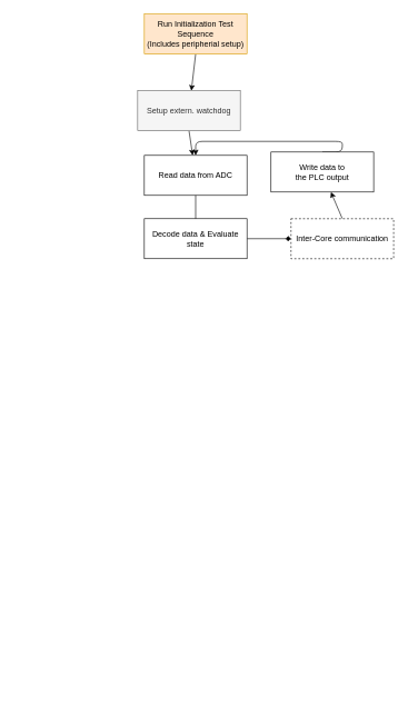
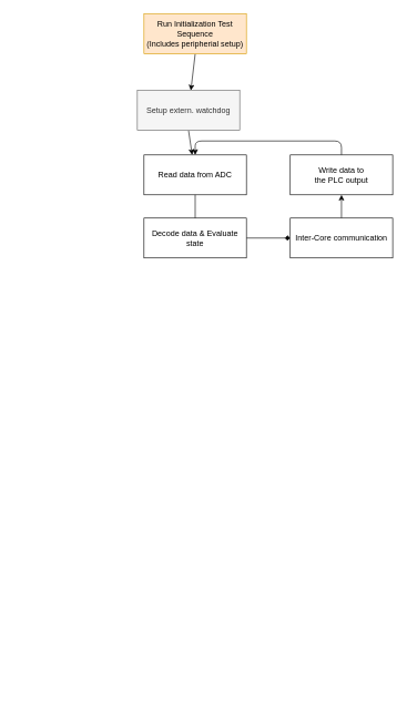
  <mxCell id="0" />
  <mxCell id="1" parent="0" />
  <mxCell id="2" style="edgeStyle=orthogonalEdgeStyle;html=1;exitX=0.5;exitY=1;exitDx=0;exitDy=0;entryX=0.5;entryY=0;entryDx=0;entryDy=0;" parent="1" edge="1"><mxGeometry relative="1" as="geometry"><Array as="points"><mxPoint x="20" y="1069" /><mxPoint x="137" y="1069" /><mxPoint x="137" y="625" /><mxPoint x="20" y="625" /></Array><mxPoint x="20.5" y="658" as="targetPoint" /></mxGeometry></mxCell>
  <mxCell id="3" value="Read data from ADC" style="rounded=0;whiteSpace=wrap;html=1;" parent="1" vertex="1"><mxGeometry x="216" y="232" width="154" height="60" as="geometry" /></mxCell>
  <mxCell id="4" style="edgeStyle=none;html=1;exitX=1;exitY=0.5;exitDx=0;exitDy=0;endArrow=diamond;" parent="1" source="5" target="7" edge="1"><mxGeometry relative="1" as="geometry" /></mxCell>
  <mxCell id="5" value="Decode data &amp;amp; Evaluate state" style="rounded=0;whiteSpace=wrap;html=1;" parent="1" vertex="1"><mxGeometry x="216" y="327" width="154" height="60" as="geometry" /></mxCell>
  <mxCell id="6" style="edgeStyle=none;html=1;exitX=0.5;exitY=0;exitDx=0;exitDy=0;" parent="1" source="7" target="9" edge="1"><mxGeometry relative="1" as="geometry" /></mxCell>
- <mxCell id="7" value="Inter-Core communication" style="rounded=0;whiteSpace=wrap;html=1;dashed=1;" parent="1" vertex="1"><mxGeometry x="436" y="327" width="154" height="60" as="geometry" /></mxCell>
+ <mxCell id="7" value="Inter-Core communication" style="rounded=0;whiteSpace=wrap;html=1;" parent="1" vertex="1"><mxGeometry x="436" y="327" width="154" height="60" as="geometry" /></mxCell>
  <mxCell id="8" style="edgeStyle=orthogonalEdgeStyle;html=1;exitX=0.5;exitY=0;exitDx=0;exitDy=0;entryX=0.5;entryY=0;entryDx=0;entryDy=0;" parent="1" source="9" target="3" edge="1"><mxGeometry relative="1" as="geometry"><Array as="points"><mxPoint x="513" y="211" /><mxPoint x="293" y="211" /></Array></mxGeometry></mxCell>
- <mxCell id="9" value="Write data to&lt;br&gt;the PLC output" style="rounded=0;whiteSpace=wrap;html=1;" parent="1" vertex="1"><mxGeometry x="406" y="227" width="154" height="60" as="geometry" /></mxCell>
+ <mxCell id="9" value="Write data to&lt;br&gt;the PLC output" style="rounded=0;whiteSpace=wrap;html=1;" parent="1" vertex="1"><mxGeometry x="436" y="232" width="154" height="60" as="geometry" /></mxCell>
  <mxCell id="10" style="edgeStyle=none;html=1;exitX=0.5;exitY=1;exitDx=0;exitDy=0;endArrow=none;" parent="1" source="3" target="5" edge="1"><mxGeometry relative="1" as="geometry"><mxPoint x="293" y="292" as="sourcePoint" /></mxGeometry></mxCell>
  <mxCell id="11" style="edgeStyle=none;html=1;exitX=0.5;exitY=1;exitDx=0;exitDy=0;" parent="1" source="12" target="14" edge="1"><mxGeometry relative="1" as="geometry" /></mxCell>
  <mxCell id="12" value="Run Initialization Test Sequence&lt;br&gt;(Includes peripherial setup)" style="rounded=0;whiteSpace=wrap;html=1;fillColor=#ffe6cc;strokeColor=#d79b00;" parent="1" vertex="1"><mxGeometry x="216" y="20" width="154" height="60" as="geometry" /></mxCell>
  <mxCell id="13" style="edgeStyle=none;html=1;exitX=0.5;exitY=1;exitDx=0;exitDy=0;" parent="1" source="14" target="3" edge="1"><mxGeometry relative="1" as="geometry" /></mxCell>
  <mxCell id="14" value="Setup extern. watchdog" style="rounded=0;whiteSpace=wrap;html=1;fillColor=#f5f5f5;fontColor=#333333;strokeColor=#666666;" parent="1" vertex="1"><mxGeometry x="206" y="135" width="154" height="60" as="geometry" /></mxCell>
